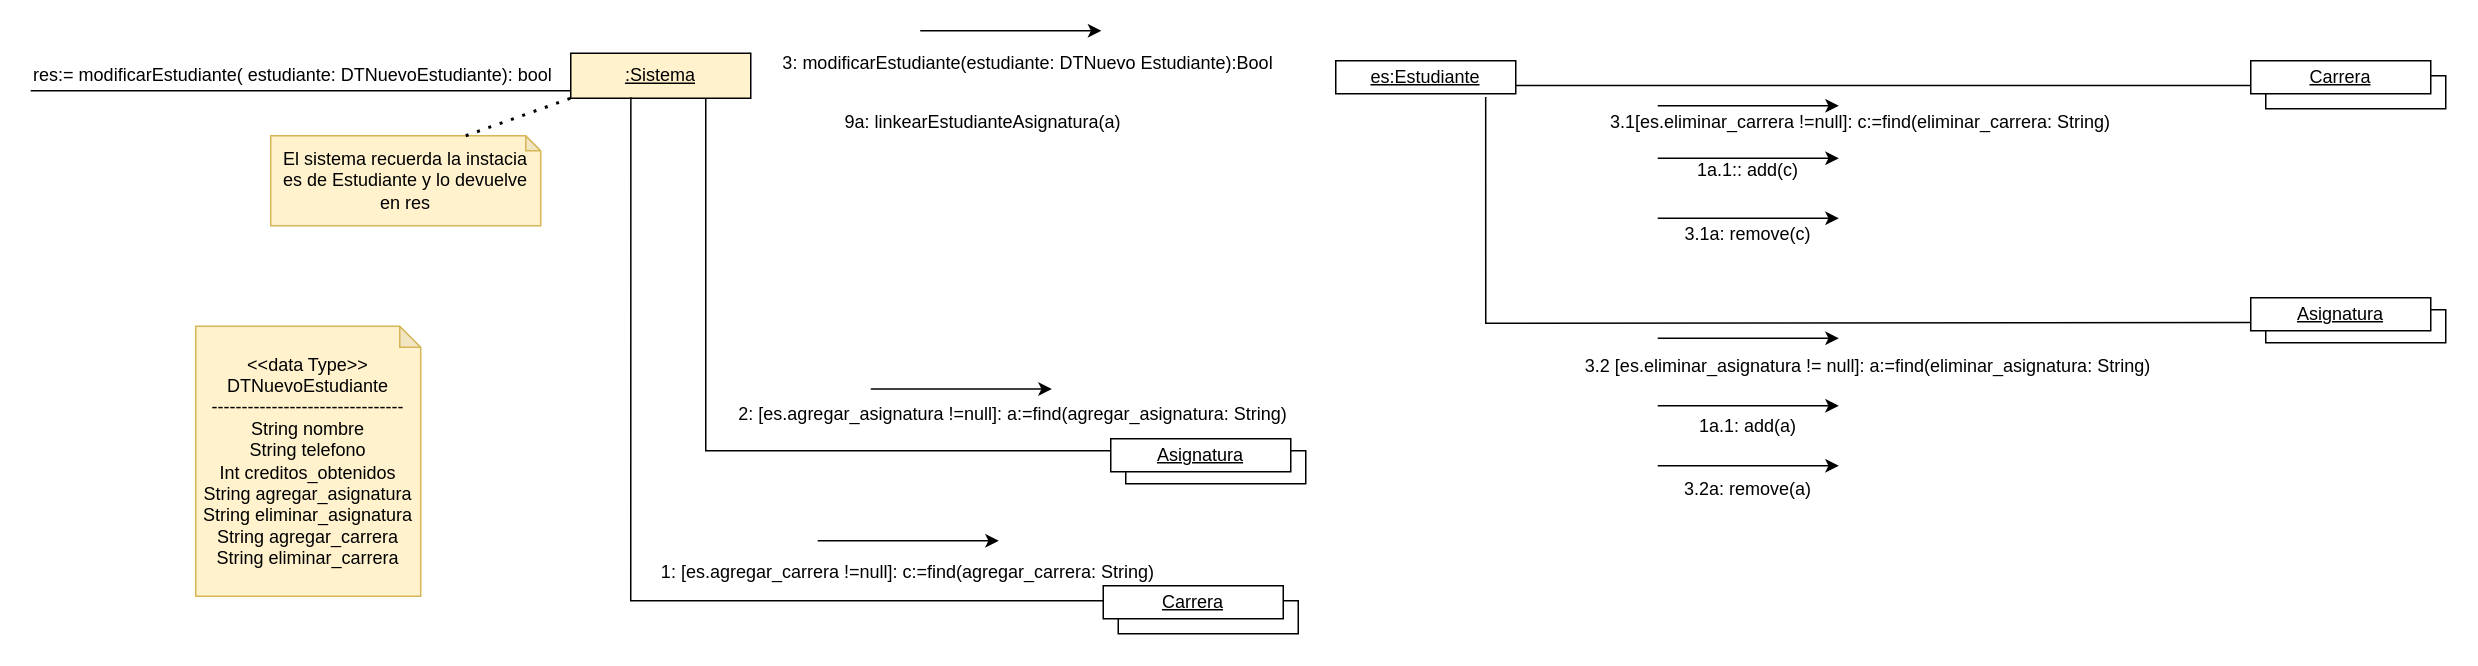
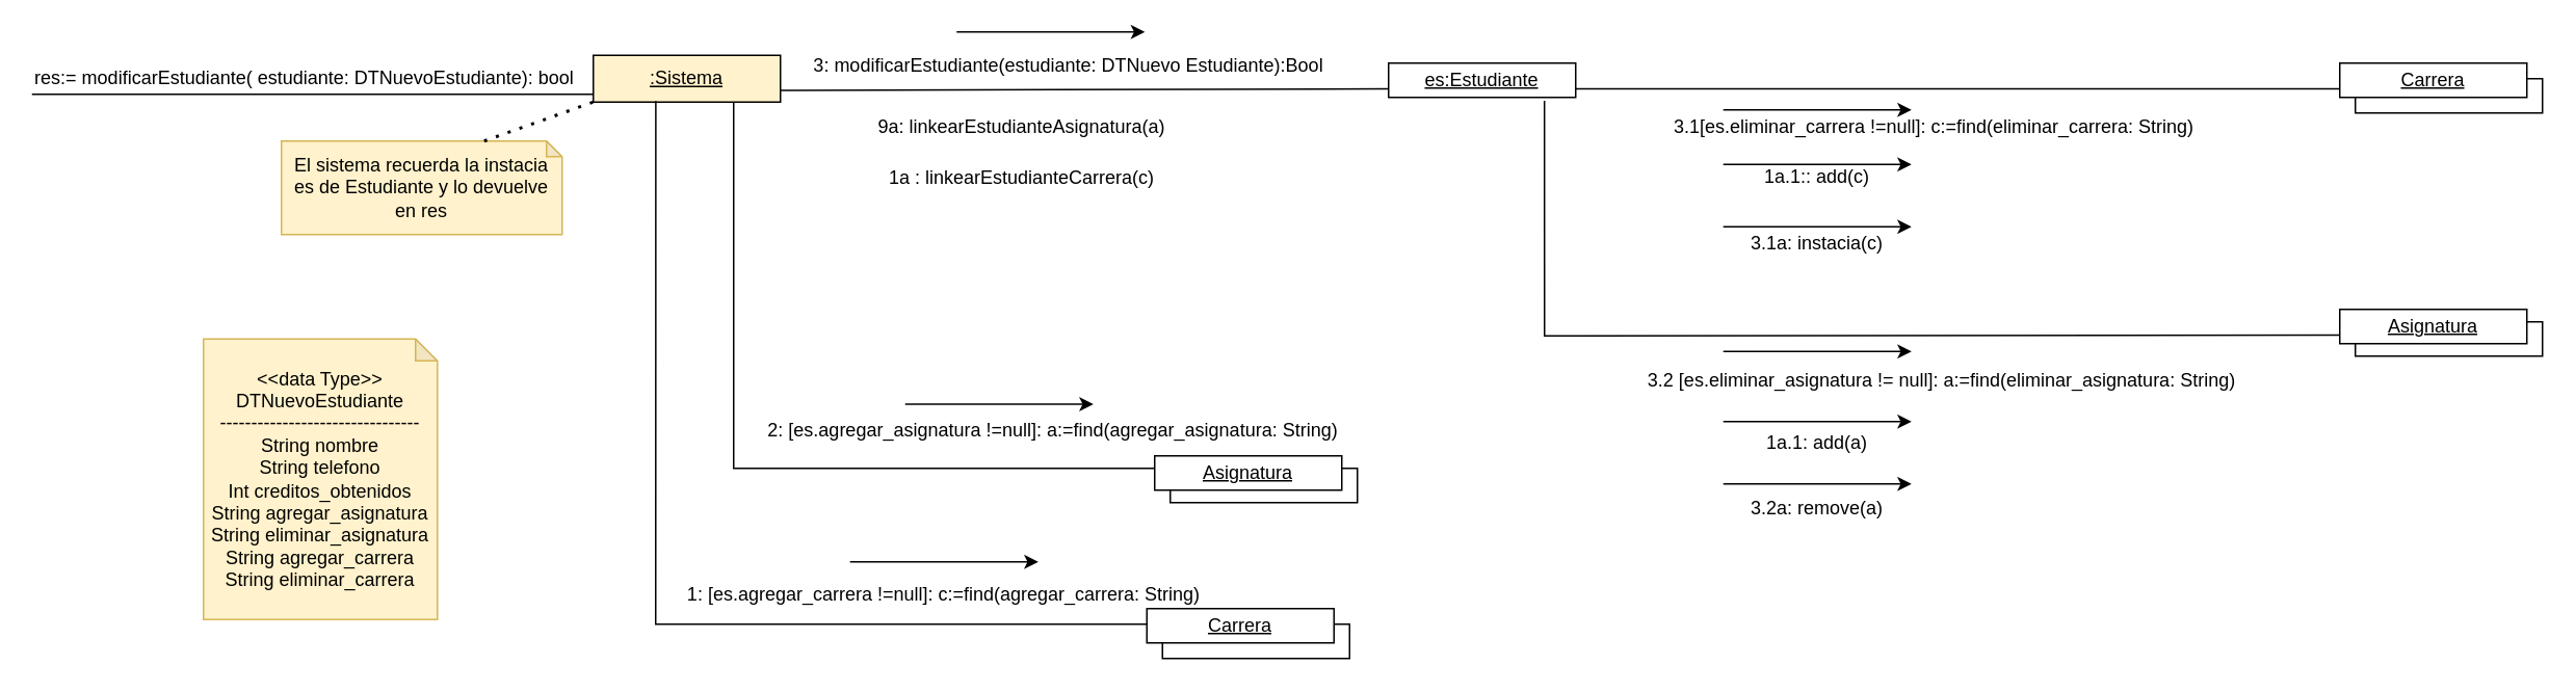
  <mxCell id="0" />
  <mxCell id="1" parent="0" />
  <mxCell id="2" value="" style="rounded=0;whiteSpace=wrap;html=1;" vertex="1" parent="1"><mxGeometry x="1510" y="50" width="120" height="22" as="geometry" /></mxCell>
  <mxCell id="3" value="&lt;u&gt;es:Estudiante&lt;br&gt;&lt;/u&gt;" style="rounded=0;whiteSpace=wrap;html=1;" vertex="1" parent="1"><mxGeometry x="890" y="40" width="120" height="22" as="geometry" /></mxCell>
  <mxCell id="4" value="&lt;u&gt;:Sistema&lt;/u&gt;" style="rounded=0;whiteSpace=wrap;html=1;fillColor=#fff2cc;" vertex="1" parent="1"><mxGeometry x="380" y="35" width="120" height="30" as="geometry" /></mxCell>
  <mxCell id="5" value="" style="endArrow=none;html=1;rounded=0;exitX=0;exitY=1;exitDx=0;exitDy=0;" edge="1" parent="1" source="6"><mxGeometry width="50" height="50" relative="1" as="geometry"><mxPoint x="60" y="64.5" as="sourcePoint" /><mxPoint x="380" y="60" as="targetPoint" /></mxGeometry></mxCell>
  <mxCell id="6" value="res:= modificarEstudiante( estudiante: DTNuevoEstudiante): bool" style="text;html=1;strokeColor=none;fillColor=none;align=center;verticalAlign=middle;whiteSpace=wrap;rounded=0;" vertex="1" parent="1"><mxGeometry x="20" y="40" width="350" height="20" as="geometry" /></mxCell>
+ <mxCell id="7" value="" style="endArrow=none;html=1;rounded=0;exitX=1;exitY=0.75;exitDx=0;exitDy=0;entryX=0;entryY=0.75;entryDx=0;entryDy=0;" edge="1" parent="1" source="4" target="3"><mxGeometry width="50" height="50" relative="1" as="geometry"><mxPoint x="690" y="270" as="sourcePoint" /><mxPoint x="740" y="220" as="targetPoint" /></mxGeometry></mxCell>
  <mxCell id="8" value="3: modificarEstudiante(estudiante: DTNuevo Estudiante):Bool" style="text;html=1;strokeColor=none;fillColor=none;align=center;verticalAlign=middle;whiteSpace=wrap;rounded=0;" vertex="1" parent="1"><mxGeometry x="520" y="22" width="330" height="40" as="geometry" /></mxCell>
  <mxCell id="9" value="El sistema recuerda la instacia es de Estudiante y lo devuelve en res" style="shape=note;whiteSpace=wrap;html=1;backgroundOutline=1;darkOpacity=0.05;size=10;fillColor=#fff2cc;strokeColor=#d6b656;" vertex="1" parent="1"><mxGeometry x="180" y="90" width="180" height="60" as="geometry" /></mxCell>
  <mxCell id="10" value="" style="endArrow=none;dashed=1;html=1;dashPattern=1 3;strokeWidth=2;rounded=0;exitX=0;exitY=0;exitDx=130;exitDy=0;exitPerimeter=0;entryX=0;entryY=1;entryDx=0;entryDy=0;" edge="1" parent="1" source="9" target="4"><mxGeometry width="50" height="50" relative="1" as="geometry"><mxPoint x="500" y="100" as="sourcePoint" /><mxPoint x="550" y="50" as="targetPoint" /></mxGeometry></mxCell>
  <mxCell id="11" value="" style="endArrow=classic;html=1;rounded=0;entryX=0.691;entryY=0.014;entryDx=0;entryDy=0;entryPerimeter=0;" edge="1" parent="1"><mxGeometry width="50" height="50" relative="1" as="geometry"><mxPoint x="613" y="20" as="sourcePoint" /><mxPoint x="733.72" y="20" as="targetPoint" /></mxGeometry></mxCell>
  <mxCell id="12" value="&lt;u&gt;Carrera&lt;br&gt;&lt;/u&gt;" style="rounded=0;whiteSpace=wrap;html=1;" vertex="1" parent="1"><mxGeometry x="1500" y="40" width="120" height="22" as="geometry" /></mxCell>
  <mxCell id="13" value="" style="endArrow=none;html=1;rounded=0;entryX=0;entryY=0.75;entryDx=0;entryDy=0;exitX=1;exitY=0.75;exitDx=0;exitDy=0;" edge="1" parent="1" source="3" target="12"><mxGeometry width="50" height="50" relative="1" as="geometry"><mxPoint x="950" y="55" as="sourcePoint" /><mxPoint x="1000" y="5" as="targetPoint" /></mxGeometry></mxCell>
  <mxCell id="14" value="1: [es.agregar_carrera !=null]: c:=find(agregar_carrera: String)" style="text;html=1;strokeColor=none;fillColor=none;align=center;verticalAlign=middle;whiteSpace=wrap;rounded=0;" vertex="1" parent="1"><mxGeometry x="360" y="365" width="490" height="32" as="geometry" /></mxCell>
  <mxCell id="15" value="1a.1:: add(c)" style="text;html=1;strokeColor=none;fillColor=none;align=center;verticalAlign=middle;whiteSpace=wrap;rounded=0;" vertex="1" parent="1"><mxGeometry x="1000" y="97" width="330" height="32" as="geometry" /></mxCell>
  <mxCell id="16" value="" style="endArrow=classic;html=1;rounded=0;entryX=0.691;entryY=0.014;entryDx=0;entryDy=0;entryPerimeter=0;" edge="1" parent="1"><mxGeometry width="50" height="50" relative="1" as="geometry"><mxPoint x="580" y="258.82" as="sourcePoint" /><mxPoint x="700.72" y="258.82" as="targetPoint" /></mxGeometry></mxCell>
  <mxCell id="17" value="" style="endArrow=classic;html=1;rounded=0;entryX=0.691;entryY=0.014;entryDx=0;entryDy=0;entryPerimeter=0;" edge="1" parent="1"><mxGeometry width="50" height="50" relative="1" as="geometry"><mxPoint x="1104.64" y="105" as="sourcePoint" /><mxPoint x="1225.36" y="105" as="targetPoint" /></mxGeometry></mxCell>
  <mxCell id="18" value="3.1[es.eliminar_carrera !=null]: c:=find(eliminar_carrera: String)" style="text;html=1;strokeColor=none;fillColor=none;align=center;verticalAlign=middle;whiteSpace=wrap;rounded=0;" vertex="1" parent="1"><mxGeometry x="1000" y="65" width="480" height="32" as="geometry" /></mxCell>
  <mxCell id="19" value="" style="endArrow=classic;html=1;rounded=0;entryX=0.691;entryY=0.014;entryDx=0;entryDy=0;entryPerimeter=0;" edge="1" parent="1"><mxGeometry width="50" height="50" relative="1" as="geometry"><mxPoint x="1104.64" y="70" as="sourcePoint" /><mxPoint x="1225.36" y="70" as="targetPoint" /></mxGeometry></mxCell>
- <mxCell id="20" value="3.1a: remove(c)" style="text;html=1;strokeColor=none;fillColor=none;align=center;verticalAlign=middle;whiteSpace=wrap;rounded=0;" vertex="1" parent="1"><mxGeometry x="1000" y="140" width="330" height="32" as="geometry" /></mxCell>
+ <mxCell id="20" value="3.1a: instacia(c)" style="text;html=1;strokeColor=none;fillColor=none;align=center;verticalAlign=middle;whiteSpace=wrap;rounded=0;" vertex="1" parent="1"><mxGeometry x="1000" y="140" width="330" height="32" as="geometry" /></mxCell>
  <mxCell id="21" value="" style="endArrow=classic;html=1;rounded=0;entryX=0.691;entryY=0.014;entryDx=0;entryDy=0;entryPerimeter=0;" edge="1" parent="1"><mxGeometry width="50" height="50" relative="1" as="geometry"><mxPoint x="1104.64" y="145" as="sourcePoint" /><mxPoint x="1225.36" y="145" as="targetPoint" /></mxGeometry></mxCell>
  <mxCell id="22" value="" style="rounded=0;whiteSpace=wrap;html=1;" vertex="1" parent="1"><mxGeometry x="1510" y="206" width="120" height="22" as="geometry" /></mxCell>
  <mxCell id="23" value="&lt;u&gt;Asignatura&lt;br&gt;&lt;/u&gt;" style="rounded=0;whiteSpace=wrap;html=1;" vertex="1" parent="1"><mxGeometry x="1500" y="198" width="120" height="22" as="geometry" /></mxCell>
  <mxCell id="24" value="" style="endArrow=none;html=1;rounded=0;entryX=0;entryY=0.75;entryDx=0;entryDy=0;exitX=0.833;exitY=1.1;exitDx=0;exitDy=0;exitPerimeter=0;" edge="1" parent="1" source="3" target="23"><mxGeometry width="50" height="50" relative="1" as="geometry"><mxPoint x="1010" y="218" as="sourcePoint" /><mxPoint x="1000" y="160" as="targetPoint" /><Array as="points"><mxPoint x="990" y="215" /></Array></mxGeometry></mxCell>
  <mxCell id="25" value="" style="endArrow=classic;html=1;rounded=0;entryX=0.691;entryY=0.014;entryDx=0;entryDy=0;entryPerimeter=0;" edge="1" parent="1"><mxGeometry width="50" height="50" relative="1" as="geometry"><mxPoint x="544.64" y="360" as="sourcePoint" /><mxPoint x="665.36" y="360" as="targetPoint" /></mxGeometry></mxCell>
  <mxCell id="26" value="" style="endArrow=classic;html=1;rounded=0;entryX=0.691;entryY=0.014;entryDx=0;entryDy=0;entryPerimeter=0;" edge="1" parent="1"><mxGeometry width="50" height="50" relative="1" as="geometry"><mxPoint x="1104.64" y="270" as="sourcePoint" /><mxPoint x="1225.36" y="270" as="targetPoint" /></mxGeometry></mxCell>
  <mxCell id="27" value="" style="endArrow=classic;html=1;rounded=0;entryX=0.691;entryY=0.014;entryDx=0;entryDy=0;entryPerimeter=0;" edge="1" parent="1"><mxGeometry width="50" height="50" relative="1" as="geometry"><mxPoint x="1104.64" y="225" as="sourcePoint" /><mxPoint x="1225.36" y="225" as="targetPoint" /></mxGeometry></mxCell>
  <mxCell id="28" value="" style="endArrow=classic;html=1;rounded=0;entryX=0.691;entryY=0.014;entryDx=0;entryDy=0;entryPerimeter=0;" edge="1" parent="1"><mxGeometry width="50" height="50" relative="1" as="geometry"><mxPoint x="1104.64" y="310" as="sourcePoint" /><mxPoint x="1225.36" y="310" as="targetPoint" /></mxGeometry></mxCell>
  <mxCell id="29" value="2: [es.agregar_asignatura !=null]: a:=find(agregar_asignatura: String)" style="text;html=1;strokeColor=none;fillColor=none;align=center;verticalAlign=middle;whiteSpace=wrap;rounded=0;" vertex="1" parent="1"><mxGeometry x="440" y="260" width="470" height="32" as="geometry" /></mxCell>
  <mxCell id="30" value="3.2 [es.eliminar_asignatura != null]: a:=find(eliminar_asignatura: String)" style="text;html=1;strokeColor=none;fillColor=none;align=center;verticalAlign=middle;whiteSpace=wrap;rounded=0;" vertex="1" parent="1"><mxGeometry x="1000" y="228" width="490" height="32" as="geometry" /></mxCell>
  <mxCell id="31" value="1a.1: add(a)" style="text;html=1;strokeColor=none;fillColor=none;align=center;verticalAlign=middle;whiteSpace=wrap;rounded=0;" vertex="1" parent="1"><mxGeometry x="1000" y="268" width="330" height="32" as="geometry" /></mxCell>
  <mxCell id="32" value="3.2a: remove(a)" style="text;html=1;strokeColor=none;fillColor=none;align=center;verticalAlign=middle;whiteSpace=wrap;rounded=0;" vertex="1" parent="1"><mxGeometry x="1000" y="310" width="330" height="32" as="geometry" /></mxCell>
  <mxCell id="33" value="&amp;lt;&amp;lt;data Type&amp;gt;&amp;gt;&lt;br&gt;DTNuevoEstudiante&lt;br&gt;--------------------------------&lt;br&gt;String nombre&lt;br&gt;String telefono&lt;br&gt;Int creditos_obtenidos&lt;br&gt;String agregar_asignatura&lt;br&gt;String eliminar_asignatura&lt;br&gt;String agregar_carrera&lt;br&gt;String eliminar_carrera" style="shape=note;whiteSpace=wrap;html=1;backgroundOutline=1;darkOpacity=0.05;size=14;fillColor=#fff2cc;strokeColor=#d6b656;" vertex="1" parent="1"><mxGeometry x="130" y="217" width="150" height="180" as="geometry" /></mxCell>
  <mxCell id="34" value="9a: linkearEstudianteAsignatura(a)" style="text;html=1;strokeColor=none;fillColor=none;align=center;verticalAlign=middle;whiteSpace=wrap;rounded=0;" vertex="1" parent="1"><mxGeometry x="510" y="66" width="290" height="30" as="geometry" /></mxCell>
  <mxCell id="35" value="" style="endArrow=none;html=1;rounded=0;entryX=0.75;entryY=1;entryDx=0;entryDy=0;" edge="1" parent="1" target="4"><mxGeometry width="50" height="50" relative="1" as="geometry"><mxPoint x="770" y="300" as="sourcePoint" /><mxPoint x="700" y="130" as="targetPoint" /><Array as="points"><mxPoint x="470" y="300" /></Array></mxGeometry></mxCell>
  <mxCell id="36" value="" style="rounded=0;whiteSpace=wrap;html=1;" vertex="1" parent="1"><mxGeometry x="750" y="300" width="120" height="22" as="geometry" /></mxCell>
  <mxCell id="37" value="&lt;u&gt;Asignatura&lt;br&gt;&lt;/u&gt;" style="rounded=0;whiteSpace=wrap;html=1;" vertex="1" parent="1"><mxGeometry x="740" y="292" width="120" height="22" as="geometry" /></mxCell>
  <mxCell id="38" value="" style="endArrow=none;html=1;rounded=0;entryX=0.334;entryY=0.978;entryDx=0;entryDy=0;entryPerimeter=0;" edge="1" parent="1" target="4"><mxGeometry width="50" height="50" relative="1" as="geometry"><mxPoint x="740" y="400" as="sourcePoint" /><mxPoint x="700" y="130" as="targetPoint" /><Array as="points"><mxPoint x="420" y="400" /></Array></mxGeometry></mxCell>
  <mxCell id="39" value="" style="rounded=0;whiteSpace=wrap;html=1;" vertex="1" parent="1"><mxGeometry x="745" y="400" width="120" height="22" as="geometry" /></mxCell>
  <mxCell id="40" value="&lt;u&gt;Carrera&lt;br&gt;&lt;/u&gt;" style="rounded=0;whiteSpace=wrap;html=1;" vertex="1" parent="1"><mxGeometry x="735" y="390" width="120" height="22" as="geometry" /></mxCell>
+ <mxCell id="41" value="1a : linkearEstudianteCarrera(c)" style="text;html=1;strokeColor=none;fillColor=none;align=center;verticalAlign=middle;whiteSpace=wrap;rounded=0;" vertex="1" parent="1"><mxGeometry x="510" y="99" width="290" height="30" as="geometry" /></mxCell>
